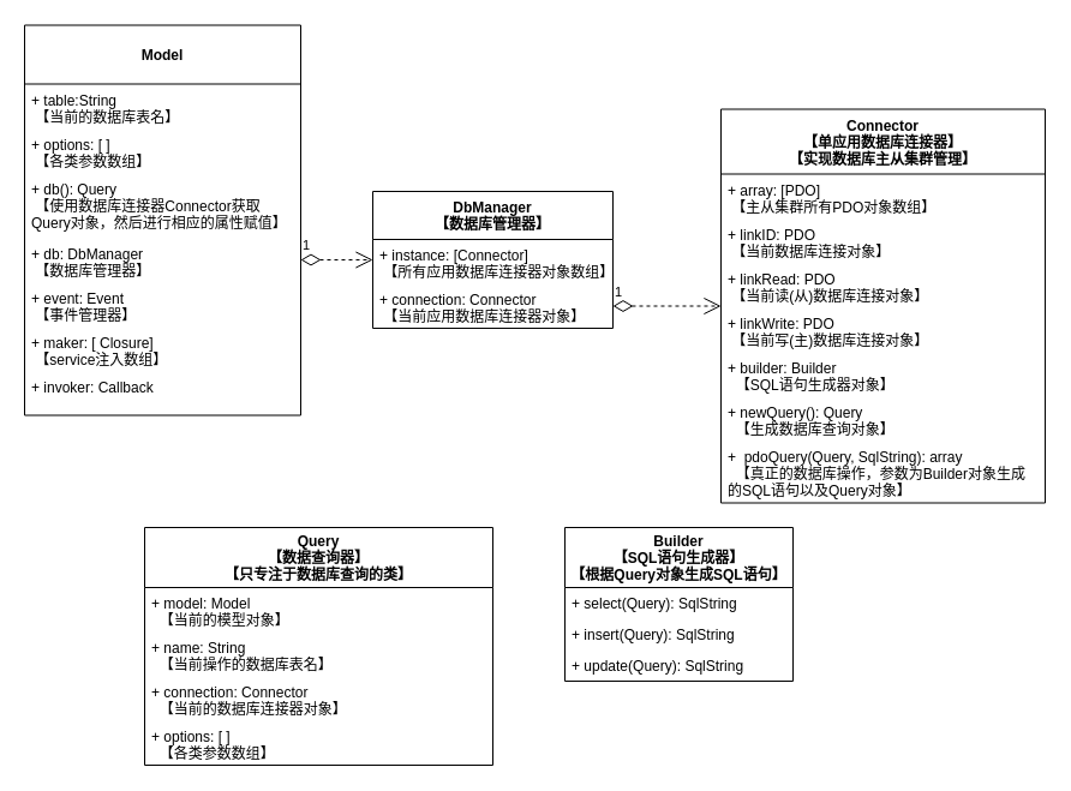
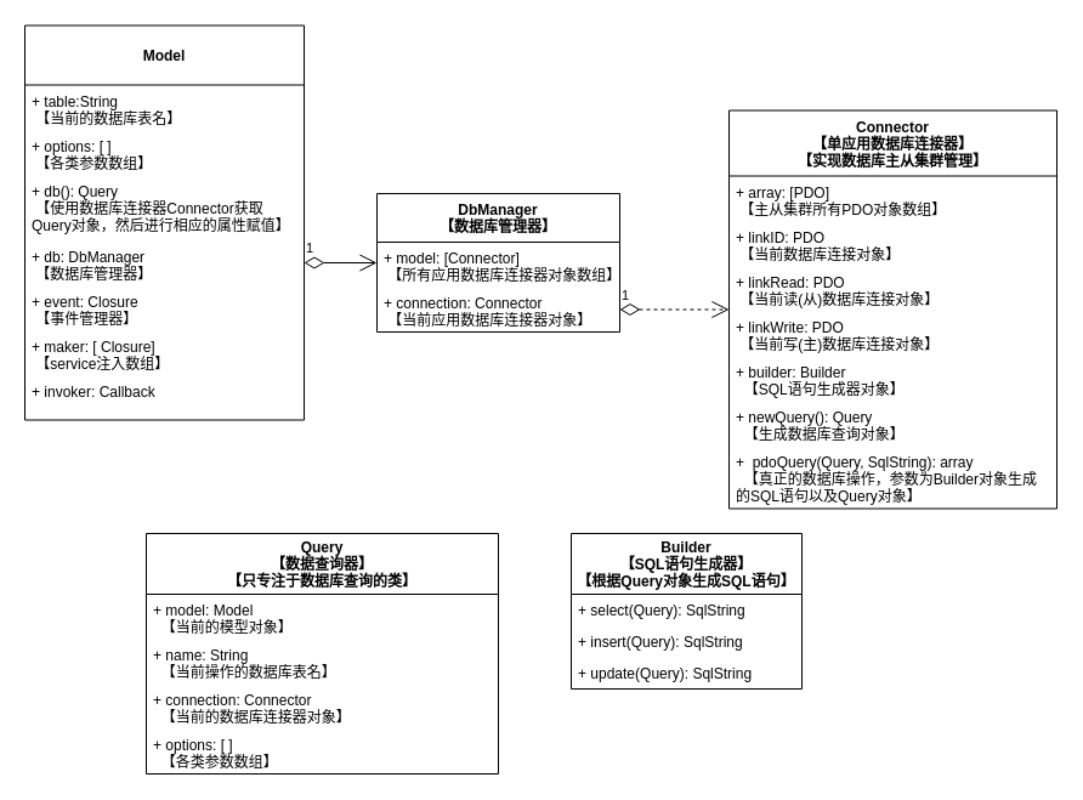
  <mxCell id="0" />
  <mxCell id="1" parent="0" />
  <mxCell id="2" value="Connector&#10;【单应用数据库连接器】&#10;【实现数据库主从集群管理】" style="swimlane;fontStyle=1;childLayout=stackLayout;horizontal=1;startSize=54;fillColor=none;horizontalStack=0;resizeParent=1;resizeParentMax=0;resizeLast=0;collapsible=1;marginBottom=0;" vertex="1" parent="1"><mxGeometry x="600" y="90.5" width="270" height="328" as="geometry"><mxRectangle x="670" y="139" width="230" height="54" as="alternateBounds" /></mxGeometry></mxCell>
  <mxCell id="3" value="+ array: [PDO]&#10; 【主从集群所有PDO对象数组】" style="text;strokeColor=none;fillColor=none;align=left;verticalAlign=top;spacingLeft=4;spacingRight=4;overflow=hidden;rotatable=0;points=[[0,0.5],[1,0.5]];portConstraint=eastwest;" vertex="1" parent="2"><mxGeometry y="54" width="270" height="37" as="geometry" /></mxCell>
  <mxCell id="4" value="+ linkID: PDO&#10; 【当前数据库连接对象】" style="text;strokeColor=none;fillColor=none;align=left;verticalAlign=top;spacingLeft=4;spacingRight=4;overflow=hidden;rotatable=0;points=[[0,0.5],[1,0.5]];portConstraint=eastwest;" vertex="1" parent="2"><mxGeometry y="91" width="270" height="37" as="geometry" /></mxCell>
  <mxCell id="5" value="+ linkRead: PDO&#10; 【当前读(从)数据库连接对象】" style="text;strokeColor=none;fillColor=none;align=left;verticalAlign=top;spacingLeft=4;spacingRight=4;overflow=hidden;rotatable=0;points=[[0,0.5],[1,0.5]];portConstraint=eastwest;" vertex="1" parent="2"><mxGeometry y="128" width="270" height="37" as="geometry" /></mxCell>
  <mxCell id="6" value="+ linkWrite: PDO&#10; 【当前写(主)数据库连接对象】" style="text;strokeColor=none;fillColor=none;align=left;verticalAlign=top;spacingLeft=4;spacingRight=4;overflow=hidden;rotatable=0;points=[[0,0.5],[1,0.5]];portConstraint=eastwest;" vertex="1" parent="2"><mxGeometry y="165" width="270" height="37" as="geometry" /></mxCell>
  <mxCell id="7" value="+ builder: Builder&#10;  【SQL语句生成器对象】" style="text;strokeColor=none;fillColor=none;align=left;verticalAlign=top;spacingLeft=4;spacingRight=4;overflow=hidden;rotatable=0;points=[[0,0.5],[1,0.5]];portConstraint=eastwest;" vertex="1" parent="2"><mxGeometry y="202" width="270" height="37" as="geometry" /></mxCell>
  <mxCell id="8" value="+ newQuery(): Query&#10;  【生成数据库查询对象】" style="text;strokeColor=none;fillColor=none;align=left;verticalAlign=top;spacingLeft=4;spacingRight=4;overflow=hidden;rotatable=0;points=[[0,0.5],[1,0.5]];portConstraint=eastwest;" vertex="1" parent="2"><mxGeometry y="239" width="270" height="37" as="geometry" /></mxCell>
  <mxCell id="9" value="+  pdoQuery(Query, SqlString): array&#10;  【真正的数据库操作，参数为Builder对象生成&#10;的SQL语句以及Query对象】" style="text;strokeColor=none;fillColor=none;align=left;verticalAlign=top;spacingLeft=4;spacingRight=4;overflow=hidden;rotatable=0;points=[[0,0.5],[1,0.5]];portConstraint=eastwest;" vertex="1" parent="2"><mxGeometry y="276" width="270" height="52" as="geometry" /></mxCell>
  <mxCell id="10" value="DbManager&#10;【数据库管理器】" style="swimlane;fontStyle=1;childLayout=stackLayout;horizontal=1;startSize=40;fillColor=none;horizontalStack=0;resizeParent=1;resizeParentMax=0;resizeLast=0;collapsible=1;marginBottom=0;" vertex="1" parent="1"><mxGeometry x="310" y="159" width="200" height="114" as="geometry"><mxRectangle x="380" y="146" width="140" height="40" as="alternateBounds" /></mxGeometry></mxCell>
- <mxCell id="11" value="+ instance: [Connector]&#10; 【所有应用数据库连接器对象数组】" style="text;strokeColor=none;fillColor=none;align=left;verticalAlign=top;spacingLeft=4;spacingRight=4;overflow=hidden;rotatable=0;points=[[0,0.5],[1,0.5]];portConstraint=eastwest;" vertex="1" parent="10"><mxGeometry y="40" width="200" height="37" as="geometry" /></mxCell>
+ <mxCell id="11" value="+ model: [Connector]&#10; 【所有应用数据库连接器对象数组】" style="text;strokeColor=none;fillColor=none;align=left;verticalAlign=top;spacingLeft=4;spacingRight=4;overflow=hidden;rotatable=0;points=[[0,0.5],[1,0.5]];portConstraint=eastwest;" vertex="1" parent="10"><mxGeometry y="40" width="200" height="37" as="geometry" /></mxCell>
  <mxCell id="12" value="+ connection: Connector&#10; 【当前应用数据库连接器对象】" style="text;strokeColor=none;fillColor=none;align=left;verticalAlign=top;spacingLeft=4;spacingRight=4;overflow=hidden;rotatable=0;points=[[0,0.5],[1,0.5]];portConstraint=eastwest;" vertex="1" parent="10"><mxGeometry y="77" width="200" height="37" as="geometry" /></mxCell>
  <mxCell id="13" value="Model" style="swimlane;fontStyle=1;childLayout=stackLayout;horizontal=1;startSize=49;fillColor=none;horizontalStack=0;resizeParent=1;resizeParentMax=0;resizeLast=0;collapsible=1;marginBottom=0;" vertex="1" parent="1"><mxGeometry x="20" y="20.5" width="230" height="325" as="geometry"><mxRectangle x="150" y="141.5" width="70" height="49" as="alternateBounds" /></mxGeometry></mxCell>
  <mxCell id="14" value="+ table:String&#10; 【当前的数据库表名】" style="text;strokeColor=none;fillColor=none;align=left;verticalAlign=top;spacingLeft=4;spacingRight=4;overflow=hidden;rotatable=0;points=[[0,0.5],[1,0.5]];portConstraint=eastwest;" vertex="1" parent="13"><mxGeometry y="49" width="230" height="37" as="geometry" /></mxCell>
  <mxCell id="15" value="+ options: [ ]&#10; 【各类参数数组】" style="text;strokeColor=none;fillColor=none;align=left;verticalAlign=top;spacingLeft=4;spacingRight=4;overflow=hidden;rotatable=0;points=[[0,0.5],[1,0.5]];portConstraint=eastwest;" vertex="1" parent="13"><mxGeometry y="86" width="230" height="37" as="geometry" /></mxCell>
  <mxCell id="16" value="+ db(): Query&#10; 【使用数据库连接器Connector获取&#10;Query对象，然后进行相应的属性赋值】" style="text;strokeColor=none;fillColor=none;align=left;verticalAlign=top;spacingLeft=4;spacingRight=4;overflow=hidden;rotatable=0;points=[[0,0.5],[1,0.5]];portConstraint=eastwest;" vertex="1" parent="13"><mxGeometry y="123" width="230" height="54" as="geometry" /></mxCell>
  <mxCell id="17" value="+ db: DbManager&#10; 【数据库管理器】" style="text;strokeColor=none;fillColor=none;align=left;verticalAlign=top;spacingLeft=4;spacingRight=4;overflow=hidden;rotatable=0;points=[[0,0.5],[1,0.5]];portConstraint=eastwest;" vertex="1" parent="13"><mxGeometry y="177" width="230" height="37" as="geometry" /></mxCell>
- <mxCell id="18" value="+ event: Event&#10; 【事件管理器】" style="text;strokeColor=none;fillColor=none;align=left;verticalAlign=top;spacingLeft=4;spacingRight=4;overflow=hidden;rotatable=0;points=[[0,0.5],[1,0.5]];portConstraint=eastwest;" vertex="1" parent="13"><mxGeometry y="214" width="230" height="37" as="geometry" /></mxCell>
+ <mxCell id="18" value="+ event: Closure&#10; 【事件管理器】" style="text;strokeColor=none;fillColor=none;align=left;verticalAlign=top;spacingLeft=4;spacingRight=4;overflow=hidden;rotatable=0;points=[[0,0.5],[1,0.5]];portConstraint=eastwest;" vertex="1" parent="13"><mxGeometry y="214" width="230" height="37" as="geometry" /></mxCell>
  <mxCell id="19" value="+ maker: [ Closure]&#10; 【service注入数组】" style="text;strokeColor=none;fillColor=none;align=left;verticalAlign=top;spacingLeft=4;spacingRight=4;overflow=hidden;rotatable=0;points=[[0,0.5],[1,0.5]];portConstraint=eastwest;" vertex="1" parent="13"><mxGeometry y="251" width="230" height="37" as="geometry" /></mxCell>
  <mxCell id="20" value="+ invoker: Callback" style="text;strokeColor=none;fillColor=none;align=left;verticalAlign=top;spacingLeft=4;spacingRight=4;overflow=hidden;rotatable=0;points=[[0,0.5],[1,0.5]];portConstraint=eastwest;" vertex="1" parent="13"><mxGeometry y="288" width="230" height="37" as="geometry" /></mxCell>
  <mxCell id="21" value="1" style="endArrow=open;html=1;endSize=12;startArrow=diamondThin;startSize=14;startFill=0;edgeStyle=orthogonalEdgeStyle;align=left;verticalAlign=bottom;rounded=0;exitX=1;exitY=0.5;exitDx=0;exitDy=0;entryX=0;entryY=0.5;entryDx=0;entryDy=0;dashed=1;" edge="1" parent="1" source="12" target="2"><mxGeometry x="-1" y="3" relative="1" as="geometry"><mxPoint x="480" y="259" as="sourcePoint" /><mxPoint x="520" y="45" as="targetPoint" /></mxGeometry></mxCell>
- <mxCell id="22" value="1" style="endArrow=open;html=1;endSize=12;startArrow=diamondThin;startSize=14;startFill=0;edgeStyle=orthogonalEdgeStyle;align=left;verticalAlign=bottom;rounded=0;entryX=0;entryY=0.5;entryDx=0;entryDy=0;dashed=1;" edge="1" parent="1" source="17" target="10"><mxGeometry x="-1" y="3" relative="1" as="geometry"><mxPoint x="310" y="209" as="sourcePoint" /><mxPoint x="230" y="44" as="targetPoint" /></mxGeometry></mxCell>
+ <mxCell id="22" value="1" style="endArrow=open;html=1;endSize=12;startArrow=diamondThin;startSize=14;startFill=0;edgeStyle=orthogonalEdgeStyle;align=left;verticalAlign=bottom;rounded=0;entryX=0;entryY=0.5;entryDx=0;entryDy=0;" edge="1" parent="1" source="17" target="10"><mxGeometry x="-1" y="3" relative="1" as="geometry"><mxPoint x="310" y="209" as="sourcePoint" /><mxPoint x="230" y="44" as="targetPoint" /></mxGeometry></mxCell>
  <mxCell id="23" value="Query&#10;【数据查询器】&#10;【只专注于数据库查询的类】" style="swimlane;fontStyle=1;childLayout=stackLayout;horizontal=1;startSize=50;fillColor=none;horizontalStack=0;resizeParent=1;resizeParentMax=0;resizeLast=0;collapsible=1;marginBottom=0;" vertex="1" parent="1"><mxGeometry x="120" y="439" width="290" height="198" as="geometry"><mxRectangle x="1000" y="330" width="120" height="40" as="alternateBounds" /></mxGeometry></mxCell>
  <mxCell id="24" value="+ model: Model&#10;  【当前的模型对象】" style="text;strokeColor=none;fillColor=none;align=left;verticalAlign=top;spacingLeft=4;spacingRight=4;overflow=hidden;rotatable=0;points=[[0,0.5],[1,0.5]];portConstraint=eastwest;" vertex="1" parent="23"><mxGeometry y="50" width="290" height="37" as="geometry" /></mxCell>
  <mxCell id="25" value="+ name: String&#10;  【当前操作的数据库表名】" style="text;strokeColor=none;fillColor=none;align=left;verticalAlign=top;spacingLeft=4;spacingRight=4;overflow=hidden;rotatable=0;points=[[0,0.5],[1,0.5]];portConstraint=eastwest;" vertex="1" parent="23"><mxGeometry y="87" width="290" height="37" as="geometry" /></mxCell>
  <mxCell id="26" value="+ connection: Connector&#10;  【当前的数据库连接器对象】" style="text;strokeColor=none;fillColor=none;align=left;verticalAlign=top;spacingLeft=4;spacingRight=4;overflow=hidden;rotatable=0;points=[[0,0.5],[1,0.5]];portConstraint=eastwest;" vertex="1" parent="23"><mxGeometry y="124" width="290" height="37" as="geometry" /></mxCell>
  <mxCell id="27" value="+ options: [ ]&#10;  【各类参数数组】" style="text;strokeColor=none;fillColor=none;align=left;verticalAlign=top;spacingLeft=4;spacingRight=4;overflow=hidden;rotatable=0;points=[[0,0.5],[1,0.5]];portConstraint=eastwest;" vertex="1" parent="23"><mxGeometry y="161" width="290" height="37" as="geometry" /></mxCell>
  <mxCell id="28" value="Builder&#10;【SQL语句生成器】&#10;【根据Query对象生成SQL语句】" style="swimlane;fontStyle=1;childLayout=stackLayout;horizontal=1;startSize=50;fillColor=none;horizontalStack=0;resizeParent=1;resizeParentMax=0;resizeLast=0;collapsible=1;marginBottom=0;" vertex="1" parent="1"><mxGeometry x="470" y="439" width="190" height="128" as="geometry" /></mxCell>
  <mxCell id="29" value="+ select(Query): SqlString" style="text;strokeColor=none;fillColor=none;align=left;verticalAlign=top;spacingLeft=4;spacingRight=4;overflow=hidden;rotatable=0;points=[[0,0.5],[1,0.5]];portConstraint=eastwest;" vertex="1" parent="28"><mxGeometry y="50" width="190" height="26" as="geometry" /></mxCell>
  <mxCell id="30" value="+ insert(Query): SqlString" style="text;strokeColor=none;fillColor=none;align=left;verticalAlign=top;spacingLeft=4;spacingRight=4;overflow=hidden;rotatable=0;points=[[0,0.5],[1,0.5]];portConstraint=eastwest;" vertex="1" parent="28"><mxGeometry y="76" width="190" height="26" as="geometry" /></mxCell>
  <mxCell id="31" value="+ update(Query): SqlString" style="text;strokeColor=none;fillColor=none;align=left;verticalAlign=top;spacingLeft=4;spacingRight=4;overflow=hidden;rotatable=0;points=[[0,0.5],[1,0.5]];portConstraint=eastwest;" vertex="1" parent="28"><mxGeometry y="102" width="190" height="26" as="geometry" /></mxCell>
